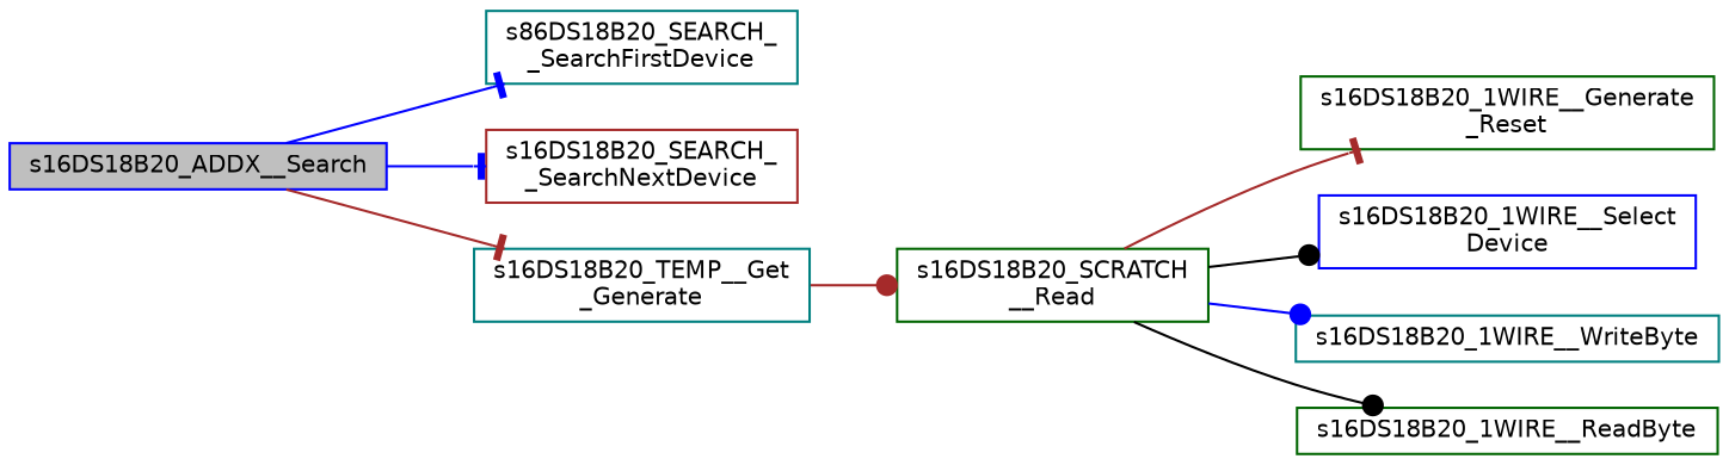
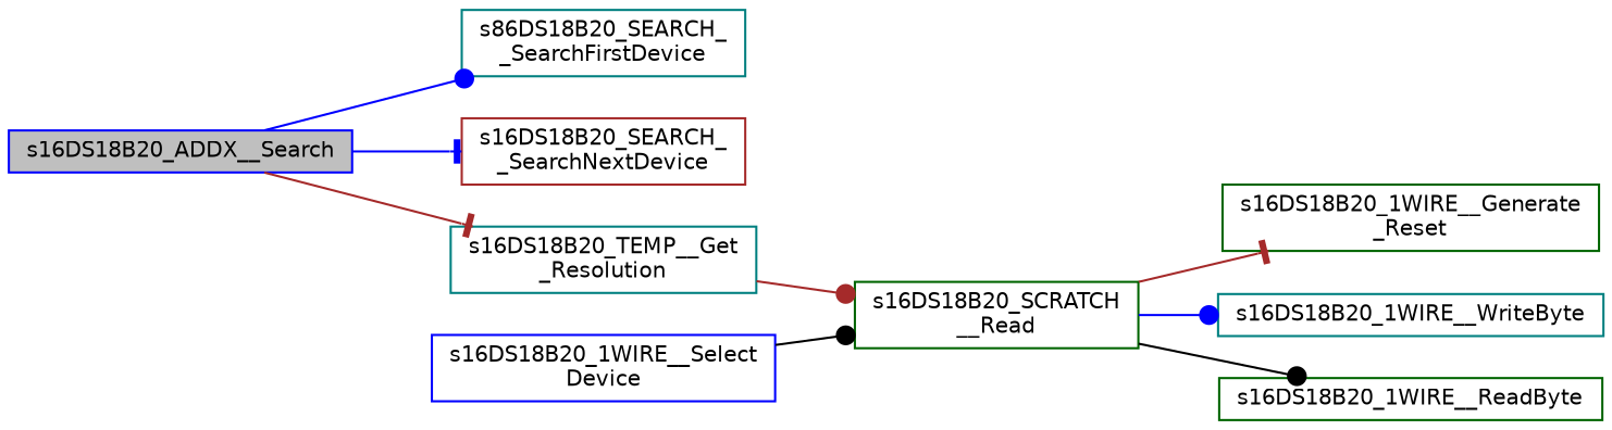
  digraph {
    rankdir=LR
    node [color=teal fillcolor=white fontname=Helvetica fontsize=10 shape=record style=filled]
    edge [arrowhead=tee color=blue fontname=Helvetica fontsize=10 labelfontname=Helvetica labelfontsize=10 style=solid]
    n1 [color=blue fillcolor=grey75 fontcolor=black height=0.2 label=s16DS18B20_ADDX__Search width=0.4]
    n2 [height=0.2 label="s86DS18B20_SEARCH_\l_SearchFirstDevice" width=0.4]
    n3 [color=brown height=0.2 label="s16DS18B20_SEARCH_\l_SearchNextDevice" width=0.4]
-   n4 [height=0.2 label="s16DS18B20_TEMP__Get\l_Generate" width=0.4]
+   n4 [height=0.2 label="s16DS18B20_TEMP__Get\l_Resolution" width=0.4]
    n5 [color=darkgreen height=0.2 label="s16DS18B20_SCRATCH\l__Read" width=0.4]
    n6 [color=darkgreen height=0.2 label="s16DS18B20_1WIRE__Generate\l_Reset" width=0.4]
    n7 [color=blue height=0.2 label="s16DS18B20_1WIRE__Select\lDevice" width=0.4]
    n8 [height=0.2 label=s16DS18B20_1WIRE__WriteByte width=0.4]
    n9 [color=darkgreen height=0.2 label=s16DS18B20_1WIRE__ReadByte width=0.4]
-   n1 -> n2
+   n1 -> n2 [arrowhead=dot]
    n1 -> n3
    n1 -> n4 [color=brown]
    n4 -> n5 [arrowhead=dot color=brown]
    n5 -> n6 [color=brown]
-   n5 -> n7 [arrowhead=dot color=black]
+   n7 -> n5 [arrowhead=dot color=black]
    n5 -> n8 [arrowhead=dot]
    n5 -> n9 [arrowhead=dot color=black]
  }
